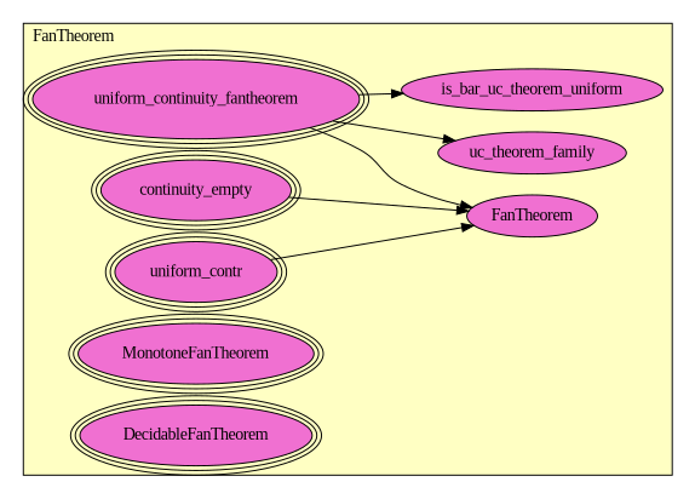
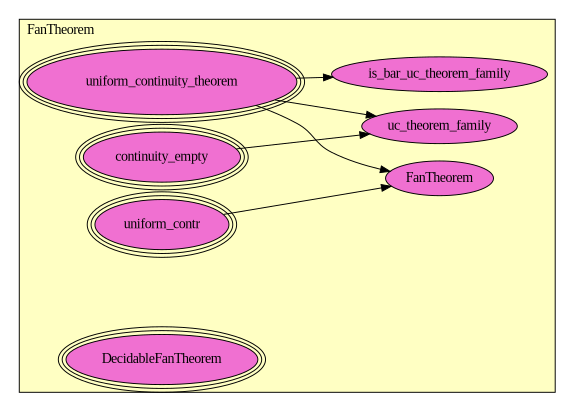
  digraph {
    fontname="Liberation Serif"
    rankdir=LR
    node [fillcolor="#F070D1" fontname="Liberation Serif" peripheries=3 style=filled]
    edge [fontname="Liberation Serif"]
-   n1 [label=uniform_continuity_fantheorem]
-   n2 [label=is_bar_uc_theorem_uniform peripheries=""]
+   n1 [label=uniform_continuity_theorem]
+   n2 [label=is_bar_uc_theorem_family peripheries=""]
    n3 [label=uc_theorem_family peripheries=""]
    n4 [label=uniform_contr]
    n5 [label=continuity_empty]
    n6 [label=FanTheorem peripheries=""]
-   n7 [label=MonotoneFanTheorem]
    n8 [label=DecidableFanTheorem]
    subgraph cluster_1 {
      fillcolor="#FFFFC3"
      label=FanTheorem
      labeljust=l
      style=filled
      n1
      n2
      n3
      n4
      n5
      n6
-     n7
      n8
    }
    n1 -> n2
    n1 -> n3
    n1 -> n6
    n4 -> n6
-   n5 -> n6
+   n5 -> n3
  }
